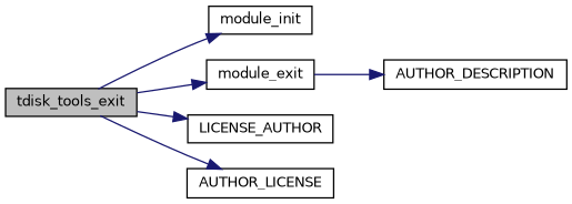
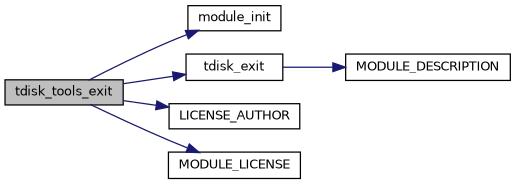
  digraph {
    rankdir=LR
    node [color=black fillcolor=white fontname=Helvetica fontsize=10 shape=record style=filled]
    edge [color=midnightblue fontname=Helvetica fontsize=10 labelfontname=Helvetica labelfontsize=10 style=solid]
    n1 [fillcolor=grey75 fontcolor=black height=0.2 label=tdisk_tools_exit width=0.4]
    n2 [height=0.2 label=module_init width=0.4]
-   n3 [height=0.2 label=module_exit width=0.4]
+   n3 [height=0.2 label=tdisk_exit width=0.4]
    n4 [height=0.2 label=LICENSE_AUTHOR width=0.4]
-   n5 [height=0.2 label=AUTHOR_LICENSE width=0.4]
-   n6 [height=0.2 label=AUTHOR_DESCRIPTION width=0.4]
+   n5 [height=0.2 label=MODULE_LICENSE width=0.4]
+   n6 [height=0.2 label=MODULE_DESCRIPTION width=0.4]
    n1 -> n2
    n1 -> n3
    n1 -> n4
    n1 -> n5
    n3 -> n6
  }
